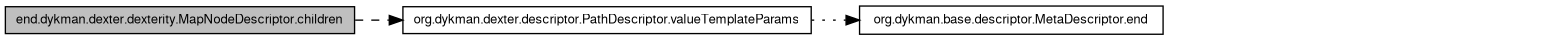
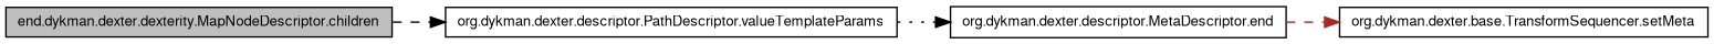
  digraph {
    rankdir=LR
    node [color=black fontname=FreeSans fontsize=10 shape=record]
    edge [color=black fontname=FreeSans fontsize=10 labelfontname=FreeSans labelfontsize=10 style=dashed]
    n1 [fillcolor=grey75 fontcolor=black height=0.2 label="end.dykman.dexter.dexterity.MapNodeDescriptor.children" style=filled width=0.4]
    n2 [height=0.2 label="org.dykman.dexter.descriptor.PathDescriptor.valueTemplateParams" width=0.4]
-   n3 [height=0.2 label="org.dykman.base.descriptor.MetaDescriptor.end" width=0.4]
+   n3 [height=0.2 label="org.dykman.dexter.descriptor.MetaDescriptor.end" width=0.4]
+   n4 [height=0.2 label="org.dykman.dexter.base.TransformSequencer.setMeta" width=0.4]
    n1 -> n2
    n2 -> n3 [style=dotted]
+   n3 -> n4 [color=brown]
  }
